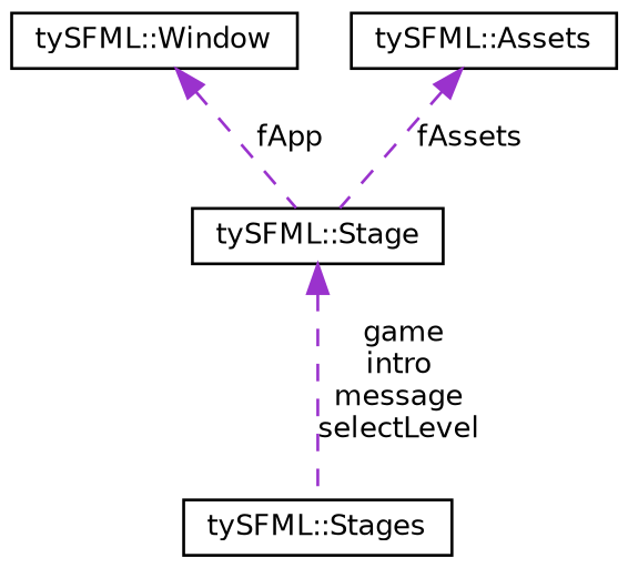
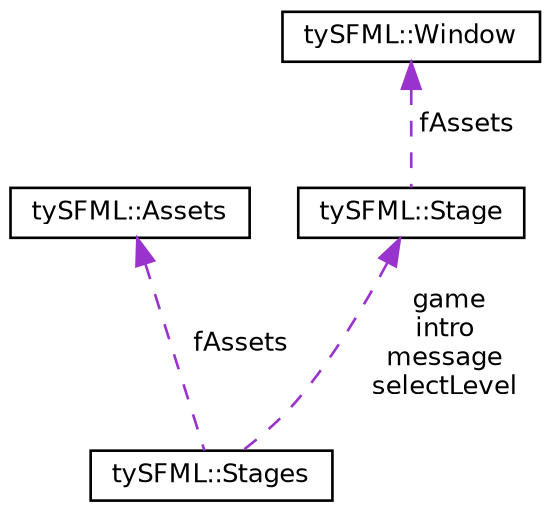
  digraph {
    node [color=black fillcolor=white fontname=Helvetica fontsize=10 shape=record style=filled]
    edge [color=darkorchid3 dir=back fontname=Helvetica fontsize=10 labelfontname=Helvetica labelfontsize=10 style=dashed]
    n1 [height=0.2 label="tySFML::Stage" width=0.4]
    n2 [height=0.2 label="tySFML::Stages" width=0.4]
    n3 [height=0.2 label="tySFML::Window" width=0.4]
    n4 [height=0.2 label="tySFML::Assets" width=0.4]
    n1 -> n2 [label=" game\nintro\nmessage\nselectLevel"]
-   n3 -> n1 [label=" fApp"]
-   n4 -> n1 [label=" fAssets"]
+   n3 -> n1 [label=" fAssets"]
+   n4 -> n2 [label=" fAssets"]
  }
